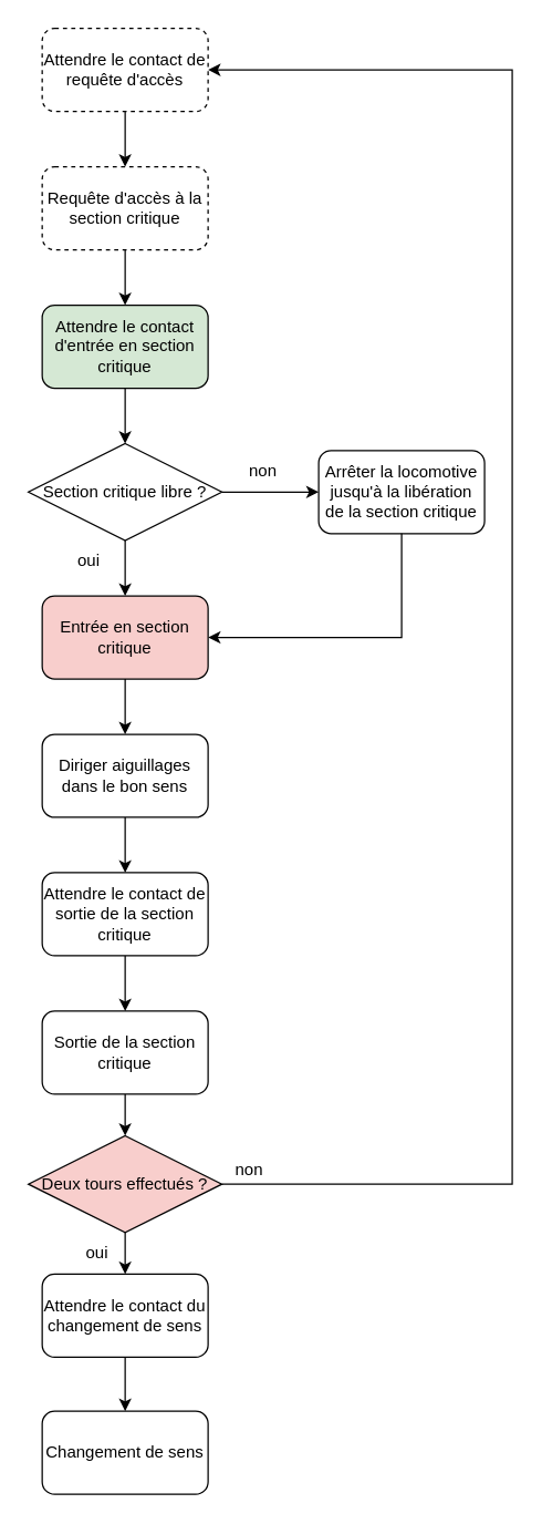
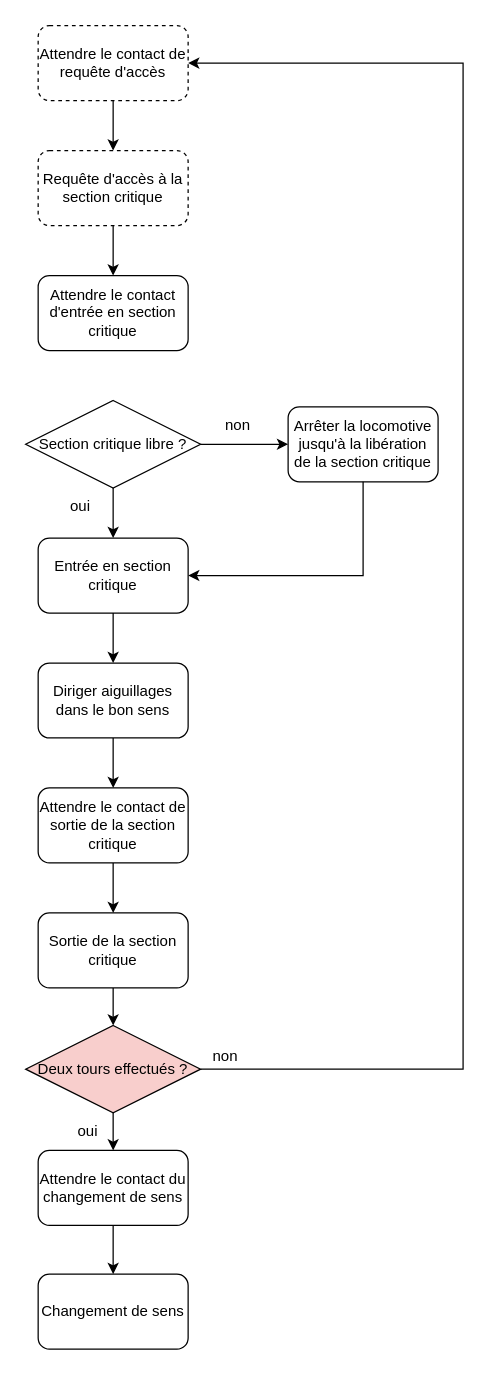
  <mxCell id="0" />
  <mxCell id="1" parent="0" />
  <mxCell id="2" value="" style="edgeStyle=orthogonalEdgeStyle;rounded=0;orthogonalLoop=1;jettySize=auto;html=1;" parent="1" source="3" target="5" edge="1"><mxGeometry relative="1" as="geometry" /></mxCell>
  <mxCell id="3" value="Attendre le contact de requête d'accès" style="rounded=1;whiteSpace=wrap;html=1;dashed=1;" parent="1" vertex="1"><mxGeometry x="30" y="20" width="120" height="60" as="geometry" /></mxCell>
  <mxCell id="4" value="" style="edgeStyle=orthogonalEdgeStyle;rounded=0;orthogonalLoop=1;jettySize=auto;html=1;" parent="1" source="5" target="16" edge="1"><mxGeometry relative="1" as="geometry" /></mxCell>
  <mxCell id="5" value="Requête d'accès à la section critique" style="rounded=1;whiteSpace=wrap;html=1;dashed=1;" parent="1" vertex="1"><mxGeometry x="30" y="120" width="120" height="60" as="geometry" /></mxCell>
  <mxCell id="6" value="" style="edgeStyle=orthogonalEdgeStyle;rounded=0;orthogonalLoop=1;jettySize=auto;html=1;" parent="1" source="8" target="10" edge="1"><mxGeometry relative="1" as="geometry" /></mxCell>
  <mxCell id="7" value="" style="edgeStyle=orthogonalEdgeStyle;rounded=0;orthogonalLoop=1;jettySize=auto;html=1;" parent="1" source="8" target="24" edge="1"><mxGeometry relative="1" as="geometry"><Array as="points"><mxPoint x="200" y="355" /><mxPoint x="200" y="355" /></Array></mxGeometry></mxCell>
  <mxCell id="8" value="Section critique libre ?" style="rhombus;whiteSpace=wrap;html=1;" parent="1" vertex="1"><mxGeometry x="20" y="320" width="140" height="70" as="geometry" /></mxCell>
  <mxCell id="9" value="" style="edgeStyle=orthogonalEdgeStyle;rounded=0;orthogonalLoop=1;jettySize=auto;html=1;" parent="1" source="10" target="12" edge="1"><mxGeometry relative="1" as="geometry" /></mxCell>
- <mxCell id="10" value="Entrée en section critique" style="rounded=1;whiteSpace=wrap;html=1;fillColor=#f8cecc;" parent="1" vertex="1"><mxGeometry x="30" y="430" width="120" height="60" as="geometry" /></mxCell>
+ <mxCell id="10" value="Entrée en section critique" style="rounded=1;whiteSpace=wrap;html=1;" parent="1" vertex="1"><mxGeometry x="30" y="430" width="120" height="60" as="geometry" /></mxCell>
  <mxCell id="11" value="" style="edgeStyle=orthogonalEdgeStyle;rounded=0;orthogonalLoop=1;jettySize=auto;html=1;" parent="1" source="12" target="14" edge="1"><mxGeometry relative="1" as="geometry" /></mxCell>
  <mxCell id="12" value="Diriger aiguillages dans le bon sens" style="rounded=1;whiteSpace=wrap;html=1;" parent="1" vertex="1"><mxGeometry x="30" y="530" width="120" height="60" as="geometry" /></mxCell>
  <mxCell id="13" value="" style="edgeStyle=orthogonalEdgeStyle;rounded=0;orthogonalLoop=1;jettySize=auto;html=1;" parent="1" source="14" target="18" edge="1"><mxGeometry relative="1" as="geometry" /></mxCell>
  <mxCell id="14" value="Attendre le contact de sortie de la section critique" style="rounded=1;whiteSpace=wrap;html=1;" parent="1" vertex="1"><mxGeometry x="30" y="630" width="120" height="60" as="geometry" /></mxCell>
- <mxCell id="15" value="" style="edgeStyle=orthogonalEdgeStyle;rounded=0;orthogonalLoop=1;jettySize=auto;html=1;" parent="1" source="16" target="8" edge="1"><mxGeometry relative="1" as="geometry" /></mxCell>
- <mxCell id="16" value="Attendre le contact d'entrée en section critique" style="rounded=1;whiteSpace=wrap;html=1;fillColor=#d5e8d4;" parent="1" vertex="1"><mxGeometry x="30" y="220" width="120" height="60" as="geometry" /></mxCell>
+ <mxCell id="16" value="Attendre le contact d'entrée en section critique" style="rounded=1;whiteSpace=wrap;html=1;" parent="1" vertex="1"><mxGeometry x="30" y="220" width="120" height="60" as="geometry" /></mxCell>
  <mxCell id="17" value="" style="edgeStyle=orthogonalEdgeStyle;rounded=0;orthogonalLoop=1;jettySize=auto;html=1;" parent="1" source="18" target="20" edge="1"><mxGeometry relative="1" as="geometry" /></mxCell>
  <mxCell id="18" value="Sortie de la section critique" style="rounded=1;whiteSpace=wrap;html=1;" parent="1" vertex="1"><mxGeometry x="30" y="730" width="120" height="60" as="geometry" /></mxCell>
  <mxCell id="19" value="" style="edgeStyle=orthogonalEdgeStyle;rounded=0;orthogonalLoop=1;jettySize=auto;html=1;" parent="1" source="20" target="22" edge="1"><mxGeometry relative="1" as="geometry" /></mxCell>
  <mxCell id="20" value="Deux tours effectués ?" style="rhombus;whiteSpace=wrap;html=1;fillColor=#f8cecc;" parent="1" vertex="1"><mxGeometry x="20" y="820" width="140" height="70" as="geometry" /></mxCell>
  <mxCell id="21" value="" style="edgeStyle=orthogonalEdgeStyle;rounded=0;orthogonalLoop=1;jettySize=auto;html=1;" parent="1" source="22" target="23" edge="1"><mxGeometry relative="1" as="geometry" /></mxCell>
  <mxCell id="22" value="Attendre le contact du changement de sens" style="rounded=1;whiteSpace=wrap;html=1;" parent="1" vertex="1"><mxGeometry x="30" y="920" width="120" height="60" as="geometry" /></mxCell>
  <mxCell id="23" value="Changement de sens" style="rounded=1;whiteSpace=wrap;html=1;" parent="1" vertex="1"><mxGeometry x="30" y="1019" width="120" height="60" as="geometry" /></mxCell>
  <mxCell id="24" value="Arrêter la locomotive jusqu'à la libération de la section critique" style="rounded=1;whiteSpace=wrap;html=1;" parent="1" vertex="1"><mxGeometry x="230" y="325" width="120" height="60" as="geometry" /></mxCell>
  <mxCell id="25" value="" style="endArrow=classic;html=1;rounded=0;exitX=0.5;exitY=1;exitDx=0;exitDy=0;entryX=1;entryY=0.5;entryDx=0;entryDy=0;" parent="1" source="24" target="10" edge="1"><mxGeometry width="50" height="50" relative="1" as="geometry"><mxPoint x="40" y="350" as="sourcePoint" /><mxPoint x="250" y="480" as="targetPoint" /><Array as="points"><mxPoint x="290" y="460" /></Array></mxGeometry></mxCell>
  <mxCell id="26" value="non" style="text;html=1;strokeColor=none;fillColor=none;align=center;verticalAlign=middle;whiteSpace=wrap;rounded=0;" parent="1" vertex="1"><mxGeometry x="160" y="325" width="60" height="30" as="geometry" /></mxCell>
  <mxCell id="27" value="oui" style="text;html=1;strokeColor=none;fillColor=none;align=center;verticalAlign=middle;whiteSpace=wrap;rounded=0;" parent="1" vertex="1"><mxGeometry x="34" y="390" width="60" height="30" as="geometry" /></mxCell>
  <mxCell id="28" value="oui" style="text;html=1;strokeColor=none;fillColor=none;align=center;verticalAlign=middle;whiteSpace=wrap;rounded=0;" parent="1" vertex="1"><mxGeometry x="40" y="890" width="60" height="30" as="geometry" /></mxCell>
  <mxCell id="29" value="" style="endArrow=classic;html=1;rounded=0;exitX=1;exitY=0.5;exitDx=0;exitDy=0;entryX=1;entryY=0.5;entryDx=0;entryDy=0;" parent="1" source="20" target="3" edge="1"><mxGeometry width="50" height="50" relative="1" as="geometry"><mxPoint x="40" y="830" as="sourcePoint" /><mxPoint x="220" y="250" as="targetPoint" /><Array as="points"><mxPoint x="370" y="855" /><mxPoint x="370" y="50" /></Array></mxGeometry></mxCell>
  <mxCell id="30" value="non" style="text;html=1;strokeColor=none;fillColor=none;align=center;verticalAlign=middle;whiteSpace=wrap;rounded=0;" parent="1" vertex="1"><mxGeometry x="150" y="830" width="60" height="30" as="geometry" /></mxCell>
